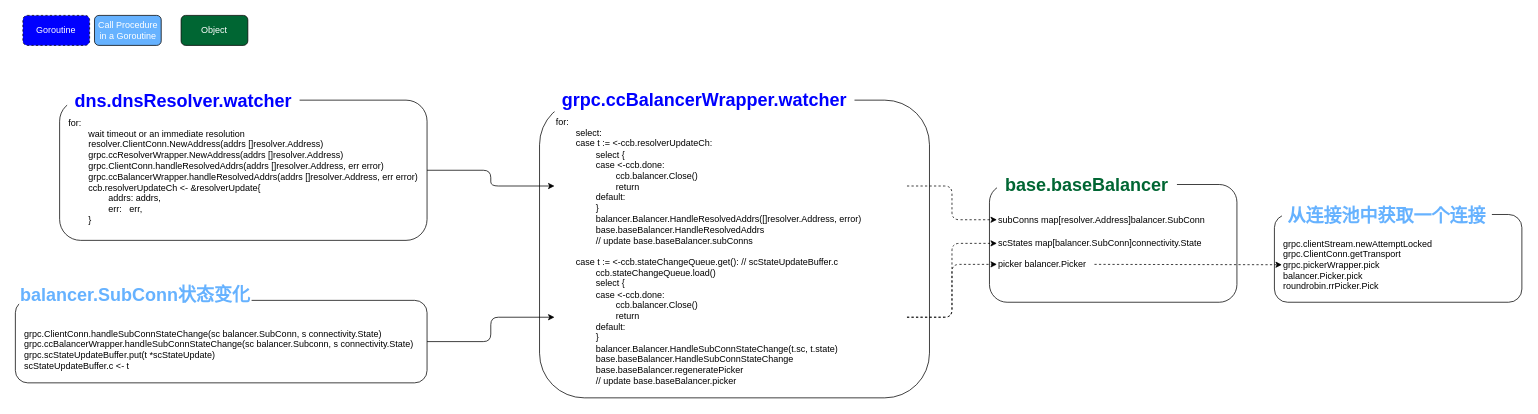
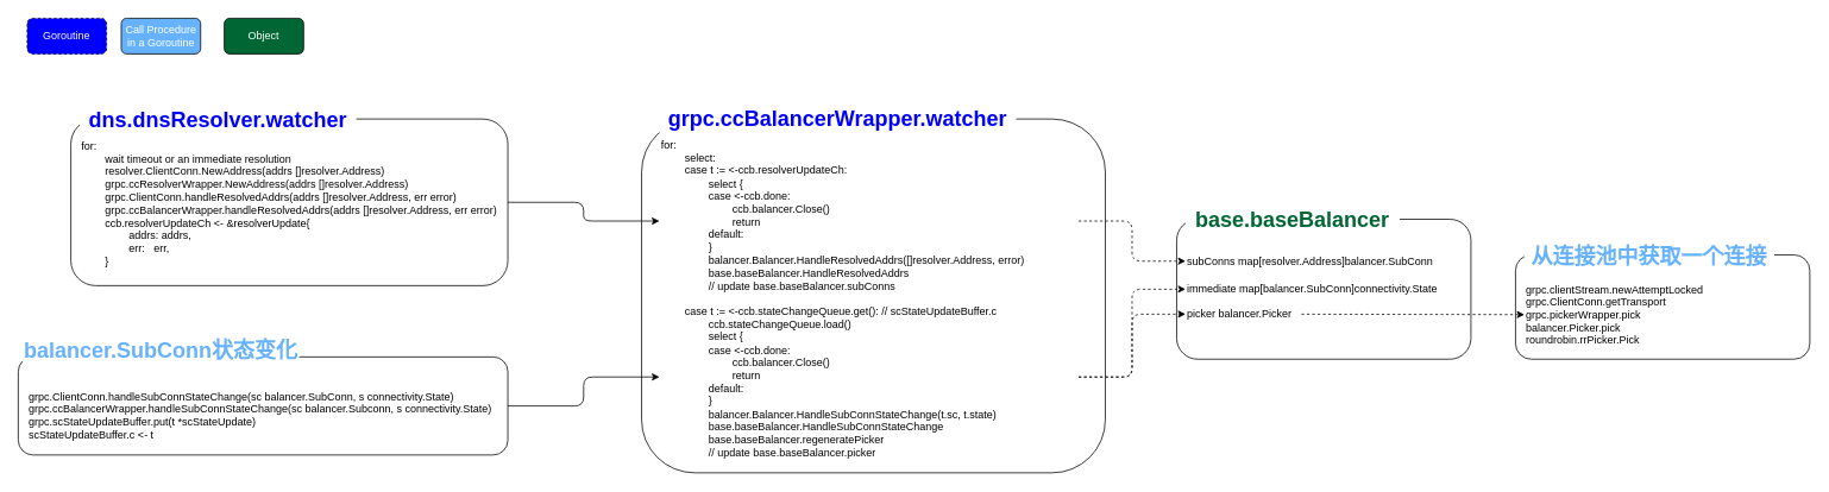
  <mxCell id="0" />
  <mxCell id="1" parent="0" />
  <mxCell id="2" value="" style="rounded=1;whiteSpace=wrap;html=1;" vertex="1" parent="1"><mxGeometry x="79" y="133" width="490" height="187" as="geometry" /></mxCell>
  <mxCell id="3" value="&lt;span style=&quot;font-size: 24px ; font-weight: 700&quot;&gt;dns.dnsResolver.watcher&lt;/span&gt;" style="rounded=1;whiteSpace=wrap;html=1;strokeWidth=1;strokeColor=none;fontColor=#0000FF;" vertex="1" parent="1"><mxGeometry x="89" y="110" width="310" height="50" as="geometry" /></mxCell>
  <mxCell id="4" value="" style="rounded=1;whiteSpace=wrap;html=1;" vertex="1" parent="1"><mxGeometry x="719" y="133" width="520" height="397" as="geometry" /></mxCell>
  <mxCell id="5" value="&lt;span style=&quot;font-size: 24px ; font-weight: 700&quot;&gt;grpc.ccBalancerWrapper.watcher&lt;/span&gt;" style="rounded=1;whiteSpace=wrap;html=1;strokeWidth=1;strokeColor=none;fontColor=#0000FF;" vertex="1" parent="1"><mxGeometry x="739" y="110" width="400" height="45" as="geometry" /></mxCell>
  <mxCell id="6" style="edgeStyle=orthogonalEdgeStyle;rounded=1;orthogonalLoop=1;jettySize=auto;html=1;entryX=0;entryY=0.75;entryDx=0;entryDy=0;" edge="1" parent="1" source="7" target="24"><mxGeometry relative="1" as="geometry"><mxPoint x="759" y="365" as="targetPoint" /></mxGeometry></mxCell>
  <mxCell id="7" value="" style="rounded=1;whiteSpace=wrap;html=1;" vertex="1" parent="1"><mxGeometry x="20" y="400" width="549" height="110" as="geometry" /></mxCell>
  <mxCell id="8" value="&lt;span&gt;grpc.ClientConn.handleSubConnStateChange(sc balancer.SubConn, s connectivity.State)&lt;/span&gt;&lt;br&gt;&lt;span&gt;grpc.ccBalancerWrapper.handleSubConnStateChange(sc balancer.Subconn, s connectivity.State)&lt;/span&gt;&lt;br&gt;&lt;span&gt;grpc.scStateUpdateBuffer.put(t *scStateUpdate)&lt;br&gt;scStateUpdateBuffer.c &amp;lt;- t&lt;br&gt;&lt;/span&gt;" style="text;html=1;strokeColor=none;fillColor=none;align=left;verticalAlign=middle;whiteSpace=wrap;rounded=0;" vertex="1" parent="1"><mxGeometry x="30" y="431" width="530" height="69" as="geometry" /></mxCell>
  <mxCell id="9" value="&lt;span style=&quot;font-size: 24px ; font-weight: 700&quot;&gt;balancer.SubConn状态变化&lt;/span&gt;" style="rounded=1;whiteSpace=wrap;html=1;strokeWidth=1;strokeColor=none;fontColor=#66B2FF;" vertex="1" parent="1"><mxGeometry x="25" y="367.5" width="310" height="50" as="geometry" /></mxCell>
  <mxCell id="10" value="" style="rounded=1;whiteSpace=wrap;html=1;" vertex="1" parent="1"><mxGeometry x="1699" y="285.5" width="330" height="117" as="geometry" /></mxCell>
  <mxCell id="11" value="&lt;span style=&quot;font-size: 24px&quot;&gt;&lt;b&gt;从连接池中获取一个连接&lt;/b&gt;&lt;/span&gt;" style="rounded=1;whiteSpace=wrap;html=1;strokeWidth=1;strokeColor=none;fontColor=#66B2FF;" vertex="1" parent="1"><mxGeometry x="1709" y="262.5" width="280" height="50" as="geometry" /></mxCell>
  <mxCell id="12" value="grpc.clientStream.newAttemptLocked&lt;br&gt;grpc.ClientConn.getTransport&lt;br&gt;grpc.pickerWrapper.pick&lt;br&gt;balancer.Picker.pick&lt;br&gt;roundrobin.rrPicker.Pick" style="text;html=1;strokeColor=none;fillColor=none;align=left;verticalAlign=middle;whiteSpace=wrap;rounded=0;fontColor=#000000;" vertex="1" parent="1"><mxGeometry x="1709" y="312.5" width="230" height="80" as="geometry" /></mxCell>
  <mxCell id="13" style="edgeStyle=orthogonalEdgeStyle;rounded=1;orthogonalLoop=1;jettySize=auto;html=1;entryX=0;entryY=0.25;entryDx=0;entryDy=0;exitX=1;exitY=0.5;exitDx=0;exitDy=0;" edge="1" parent="1" source="2" target="24"><mxGeometry relative="1" as="geometry"><mxPoint x="629" y="270" as="sourcePoint" /><mxPoint x="759" y="239" as="targetPoint" /></mxGeometry></mxCell>
  <mxCell id="14" value="" style="rounded=1;whiteSpace=wrap;html=1;" vertex="1" parent="1"><mxGeometry x="1319" y="245.5" width="330" height="157" as="geometry" /></mxCell>
  <mxCell id="15" value="&lt;span style=&quot;font-size: 24px&quot;&gt;&lt;b&gt;base.baseBalancer&lt;/b&gt;&lt;/span&gt;" style="rounded=1;whiteSpace=wrap;html=1;strokeWidth=1;strokeColor=none;fontColor=#006633;" vertex="1" parent="1"><mxGeometry x="1329" y="223" width="240" height="48" as="geometry" /></mxCell>
  <mxCell id="16" value="subConns map[resolver.Address]balancer.SubConn" style="text;html=1;strokeColor=none;fillColor=none;align=left;verticalAlign=middle;whiteSpace=wrap;rounded=0;fontColor=#000000;" vertex="1" parent="1"><mxGeometry x="1329" y="272.5" width="290" height="40" as="geometry" /></mxCell>
- <mxCell id="17" value="scStates map[balancer.SubConn]connectivity.State" style="text;html=1;strokeColor=none;fillColor=none;align=left;verticalAlign=middle;whiteSpace=wrap;rounded=0;fontColor=#000000;" vertex="1" parent="1"><mxGeometry x="1329" y="304" width="290" height="40" as="geometry" /></mxCell>
+ <mxCell id="17" value="immediate map[balancer.SubConn]connectivity.State" style="text;html=1;strokeColor=none;fillColor=none;align=left;verticalAlign=middle;whiteSpace=wrap;rounded=0;fontColor=#000000;" vertex="1" parent="1"><mxGeometry x="1329" y="304" width="290" height="40" as="geometry" /></mxCell>
  <mxCell id="18" value="picker balancer.Picker" style="text;html=1;strokeColor=none;fillColor=none;align=left;verticalAlign=middle;whiteSpace=wrap;rounded=0;fontColor=#000000;" vertex="1" parent="1"><mxGeometry x="1329" y="332" width="130" height="40" as="geometry" /></mxCell>
  <mxCell id="19" value="" style="endArrow=classic;html=1;exitX=1;exitY=0.25;exitDx=0;exitDy=0;entryX=0;entryY=0.5;entryDx=0;entryDy=0;edgeStyle=orthogonalEdgeStyle;dashed=1;" edge="1" parent="1" source="24" target="16"><mxGeometry width="50" height="50" relative="1" as="geometry"><mxPoint x="1209" y="406" as="sourcePoint" /><mxPoint x="1469" y="140" as="targetPoint" /></mxGeometry></mxCell>
  <mxCell id="20" style="edgeStyle=orthogonalEdgeStyle;rounded=1;orthogonalLoop=1;jettySize=auto;html=1;exitX=1;exitY=0.75;exitDx=0;exitDy=0;entryX=0;entryY=0.5;entryDx=0;entryDy=0;dashed=1;" edge="1" parent="1" source="24" target="18"><mxGeometry relative="1" as="geometry"><mxPoint x="1229" y="455" as="sourcePoint" /></mxGeometry></mxCell>
  <mxCell id="21" style="edgeStyle=orthogonalEdgeStyle;rounded=1;orthogonalLoop=1;jettySize=auto;html=1;exitX=1;exitY=0.75;exitDx=0;exitDy=0;entryX=0;entryY=0.5;entryDx=0;entryDy=0;dashed=1;" edge="1" parent="1" source="24" target="17"><mxGeometry relative="1" as="geometry"><mxPoint x="1229" y="455" as="sourcePoint" /></mxGeometry></mxCell>
  <mxCell id="22" value="" style="endArrow=classic;html=1;exitX=1;exitY=0.5;exitDx=0;exitDy=0;entryX=0;entryY=0.5;entryDx=0;entryDy=0;dashed=1;" edge="1" parent="1" source="18" target="12"><mxGeometry width="50" height="50" relative="1" as="geometry"><mxPoint x="1689" y="480" as="sourcePoint" /><mxPoint x="1739" y="430" as="targetPoint" /></mxGeometry></mxCell>
  <mxCell id="23" value="&lt;div&gt;for:&lt;/div&gt;&lt;div&gt;&lt;span style=&quot;white-space: pre&quot;&gt;&#09;&lt;/span&gt;wait timeout or an immediate resolution&lt;/div&gt;&lt;div&gt;&lt;span style=&quot;white-space: pre&quot;&gt;&#09;&lt;/span&gt;resolver.ClientConn.NewAddress(addrs []resolver.Address)&lt;/div&gt;&lt;div&gt;&lt;span style=&quot;white-space: pre&quot;&gt;&#09;&lt;/span&gt;grpc.ccResolverWrapper.NewAddress(addrs []resolver.Address)&lt;/div&gt;&lt;div&gt;&lt;span style=&quot;white-space: pre&quot;&gt;&#09;&lt;/span&gt;grpc.ClientConn.handleResolvedAddrs(addrs []resolver.Address, err error)&lt;/div&gt;&lt;div&gt;&lt;span style=&quot;white-space: pre&quot;&gt;&#09;&lt;/span&gt;grpc.ccBalancerWrapper.handleResolvedAddrs(addrs []resolver.Address, err error)&lt;/div&gt;&lt;div&gt;&lt;span style=&quot;white-space: pre&quot;&gt;&#09;&lt;/span&gt;ccb.resolverUpdateCh &amp;lt;- &amp;amp;resolverUpdate{&lt;/div&gt;&lt;div&gt;&lt;span style=&quot;white-space: pre&quot;&gt;&#09;&#09;&lt;/span&gt;addrs: addrs,&lt;/div&gt;&lt;div&gt;&lt;span style=&quot;white-space: pre&quot;&gt;&#09;&#09;&lt;/span&gt;err:&amp;nbsp; &amp;nbsp;err,&lt;/div&gt;&lt;div&gt;&lt;span style=&quot;white-space: pre&quot;&gt;&#09;&lt;/span&gt;}&lt;/div&gt;" style="text;html=1;strokeColor=none;fillColor=none;align=left;verticalAlign=middle;whiteSpace=wrap;rounded=0;fontColor=#000000;" vertex="1" parent="1"><mxGeometry x="89" y="155" width="470" height="145" as="geometry" /></mxCell>
  <mxCell id="24" value="&lt;div&gt;for:&lt;/div&gt;&lt;div&gt;&lt;span style=&quot;white-space: pre&quot;&gt;&#09;&lt;/span&gt;select:&lt;/div&gt;&lt;div&gt;&lt;span style=&quot;white-space: pre&quot;&gt;&#09;&lt;/span&gt;case t := &amp;lt;-ccb.resolverUpdateCh:&lt;/div&gt;&lt;div&gt;&lt;span style=&quot;white-space: pre&quot;&gt;&#09;&#09;&lt;/span&gt;select {&lt;/div&gt;&lt;div&gt;&lt;span style=&quot;white-space: pre&quot;&gt;&#09;&#09;&lt;/span&gt;case &amp;lt;-ccb.done:&lt;/div&gt;&lt;div&gt;&lt;span style=&quot;white-space: pre&quot;&gt;&#09;&#09;&#09;&lt;/span&gt;ccb.balancer.Close()&lt;/div&gt;&lt;div&gt;&lt;span style=&quot;white-space: pre&quot;&gt;&#09;&#09;&#09;&lt;/span&gt;return&lt;/div&gt;&lt;div&gt;&lt;span style=&quot;white-space: pre&quot;&gt;&#09;&#09;&lt;/span&gt;default:&lt;/div&gt;&lt;div&gt;&lt;span style=&quot;white-space: pre&quot;&gt;&#09;&#09;&lt;/span&gt;}&lt;/div&gt;&lt;div&gt;&lt;span style=&quot;white-space: pre&quot;&gt;&#09;&lt;/span&gt;&amp;nbsp; &amp;nbsp; &amp;nbsp; &amp;nbsp; balancer.Balancer.HandleResolvedAddrs([]resolver.Address, error)&lt;/div&gt;&lt;div&gt;&lt;span style=&quot;white-space: pre&quot;&gt;&#09;&lt;/span&gt;&amp;nbsp; &amp;nbsp; &amp;nbsp; &amp;nbsp; base.baseBalancer.HandleResolvedAddrs&lt;/div&gt;&lt;div&gt;&lt;span style=&quot;white-space: pre&quot;&gt;&#09;&lt;/span&gt;&amp;nbsp; &amp;nbsp; &amp;nbsp; &amp;nbsp; // update base.baseBalancer.subConns&lt;/div&gt;&lt;div&gt;&lt;br&gt;&lt;/div&gt;&lt;div&gt;&lt;span style=&quot;white-space: pre&quot;&gt;&#09;&lt;/span&gt;case t := &amp;lt;-ccb.stateChangeQueue.get(): // scStateUpdateBuffer.c&lt;/div&gt;&lt;div&gt;&lt;span style=&quot;white-space: pre&quot;&gt;&#09;&#09;&lt;/span&gt;ccb.stateChangeQueue.load()&lt;/div&gt;&lt;div&gt;&lt;span style=&quot;white-space: pre&quot;&gt;&#09;&#09;&lt;/span&gt;select {&lt;/div&gt;&lt;div&gt;&lt;span style=&quot;white-space: pre&quot;&gt;&#09;&#09;&lt;/span&gt;case &amp;lt;-ccb.done:&lt;/div&gt;&lt;div&gt;&lt;span style=&quot;white-space: pre&quot;&gt;&#09;&#09;&#09;&lt;/span&gt;ccb.balancer.Close()&lt;/div&gt;&lt;div&gt;&lt;span style=&quot;white-space: pre&quot;&gt;&#09;&#09;&#09;&lt;/span&gt;return&lt;/div&gt;&lt;div&gt;&lt;span style=&quot;white-space: pre&quot;&gt;&#09;&#09;&lt;/span&gt;default:&lt;/div&gt;&lt;div&gt;&lt;span style=&quot;white-space: pre&quot;&gt;&#09;&#09;&lt;/span&gt;}&lt;/div&gt;&lt;div&gt;&lt;span style=&quot;white-space: pre&quot;&gt;&#09;&#09;&lt;/span&gt;balancer.Balancer.HandleSubConnStateChange(t.sc, t.state)&lt;/div&gt;&lt;div&gt;&lt;span style=&quot;white-space: pre&quot;&gt;&#09;&lt;/span&gt;&amp;nbsp; &amp;nbsp; &amp;nbsp; &amp;nbsp; base.baseBalancer.HandleSubConnStateChange&lt;/div&gt;&lt;div&gt;&lt;span style=&quot;white-space: pre&quot;&gt;&#09;&lt;/span&gt;&amp;nbsp; &amp;nbsp; &amp;nbsp; &amp;nbsp; base.baseBalancer.regeneratePicker&lt;/div&gt;&lt;div&gt;&lt;span style=&quot;white-space: pre&quot;&gt;&#09;&lt;/span&gt;&amp;nbsp; &amp;nbsp; &amp;nbsp; &amp;nbsp; // update base.baseBalancer.picker&lt;/div&gt;" style="text;html=1;strokeColor=none;fillColor=none;align=left;verticalAlign=middle;whiteSpace=wrap;rounded=0;fontColor=#000000;" vertex="1" parent="1"><mxGeometry x="739" y="160" width="470" height="350" as="geometry" /></mxCell>
  <mxCell id="25" value="&lt;font color=&quot;#ffffff&quot;&gt;Goroutine&lt;/font&gt;" style="rounded=1;whiteSpace=wrap;html=1;fontColor=#000000;align=center;fillColor=#0000FF;dashed=1;" vertex="1" parent="1"><mxGeometry x="30" y="20" width="89" height="40" as="geometry" /></mxCell>
- <mxCell id="26" value="&lt;font color=&quot;#ffffff&quot;&gt;Call Procedure in a Goroutine&lt;/font&gt;" style="rounded=1;whiteSpace=wrap;html=1;fontColor=#000000;align=center;fillColor=#66B2FF;" vertex="1" parent="1"><mxGeometry x="125.5" y="20" width="89" height="40" as="geometry" /></mxCell>
- <mxCell id="27" value="&lt;font color=&quot;#ffffff&quot;&gt;Object&lt;/font&gt;" style="rounded=1;whiteSpace=wrap;html=1;fontColor=#000000;align=center;fillColor=#006633;" vertex="1" parent="1"><mxGeometry x="241" y="20" width="89" height="40" as="geometry" /></mxCell>
+ <mxCell id="26" value="&lt;font color=&quot;#ffffff&quot;&gt;Call Procedure in a Goroutine&lt;/font&gt;" style="rounded=1;whiteSpace=wrap;html=1;fontColor=#000000;align=center;fillColor=#66B2FF;" vertex="1" parent="1"><mxGeometry x="135.5" y="20" width="89" height="40" as="geometry" /></mxCell>
+ <mxCell id="27" value="&lt;font color=&quot;#ffffff&quot;&gt;Object&lt;/font&gt;" style="rounded=1;whiteSpace=wrap;html=1;fontColor=#000000;align=center;fillColor=#006633;" vertex="1" parent="1"><mxGeometry x="251" y="20" width="89" height="40" as="geometry" /></mxCell>
